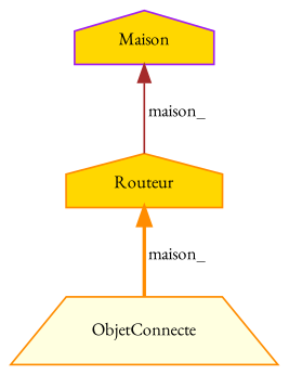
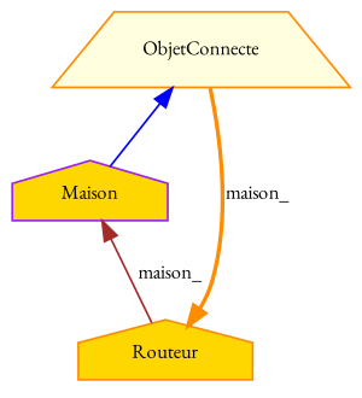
  digraph {
    fontname="EB Garamond"
    node [color=darkorange fillcolor=gold fontname="EB Garamond" fontsize=10 shape=house style=filled]
    edge [dir=back fontname="EB Garamond" fontsize=10 labelfontname=Helvetica labelfontsize=10 style=solid]
    n1 [fillcolor=lightyellow fontcolor=black height=0.2 label=ObjetConnecte shape=trapezium width=0.4]
    n2 [color=purple height=0.2 label=Maison width=0.4]
    n3 [height=0.2 label=Routeur width=0.4]
+   n1 -> n2 [color=blue]
    n2 -> n3 [color=brown label=" maison_"]
    n3 -> n1 [color=darkorange label=" maison_" style=bold]
  }
